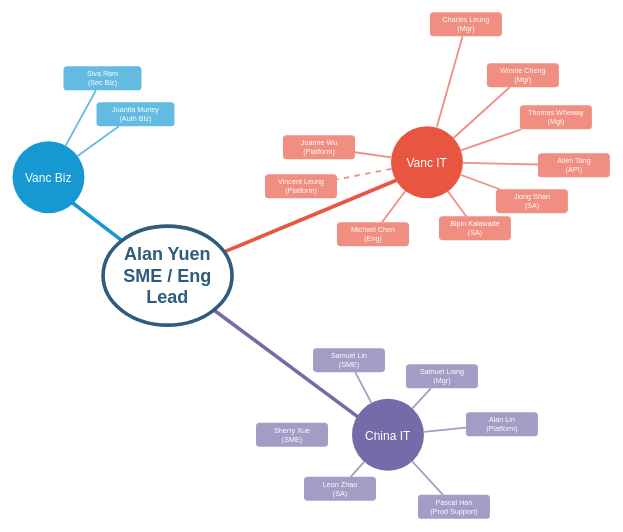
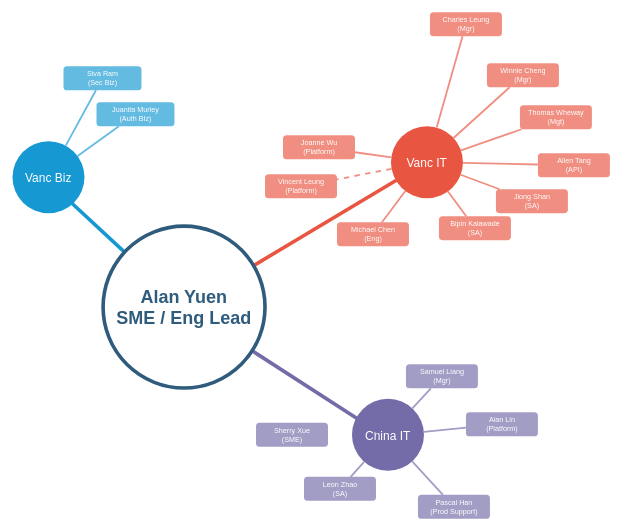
  <mxCell id="0" />
  <mxCell id="1" parent="0" />
  <mxCell id="2" value="Vanc Biz" style="ellipse;whiteSpace=wrap;html=1;shadow=0;fontFamily=Helvetica;fontSize=20;fontColor=#FFFFFF;align=center;strokeWidth=3;fillColor=#1699D3;strokeColor=none;" parent="1" vertex="1"><mxGeometry x="20" y="235" width="120" height="120" as="geometry" /></mxCell>
  <mxCell id="3" value="Vanc IT" style="ellipse;whiteSpace=wrap;html=1;shadow=0;fontFamily=Helvetica;fontSize=20;fontColor=#FFFFFF;align=center;strokeWidth=3;fillColor=#E85642;strokeColor=none;" parent="1" vertex="1"><mxGeometry x="651" y="210" width="120" height="120" as="geometry" /></mxCell>
  <mxCell id="4" value="China IT" style="ellipse;whiteSpace=wrap;html=1;shadow=0;fontFamily=Helvetica;fontSize=20;fontColor=#FFFFFF;align=center;strokeWidth=3;fillColor=#736ca8;strokeColor=none;" parent="1" vertex="1"><mxGeometry x="586" y="664.5" width="120" height="120" as="geometry" /></mxCell>
  <mxCell id="5" style="endArrow=none;strokeWidth=6;strokeColor=#1699D3;html=1;" parent="1" source="41" edge="1"><mxGeometry relative="1" as="geometry"><mxPoint x="110" y="330" as="targetPoint" /></mxGeometry></mxCell>
  <mxCell id="6" style="endArrow=none;strokeWidth=6;strokeColor=#E85642;html=1;" parent="1" source="41" edge="1"><mxGeometry relative="1" as="geometry"><mxPoint x="660" y="300" as="targetPoint" /></mxGeometry></mxCell>
  <mxCell id="7" style="endArrow=none;strokeWidth=6;strokeColor=#736ca8;html=1;" parent="1" source="41" edge="1"><mxGeometry relative="1" as="geometry"><mxPoint x="630" y="720" as="targetPoint" /></mxGeometry></mxCell>
  <mxCell id="8" value="Siva Ram&lt;br&gt;(Sec Biz)" style="rounded=1;fillColor=#64BBE2;strokeColor=none;strokeWidth=3;shadow=0;html=1;fontColor=#FFFFFF;" parent="1" vertex="1"><mxGeometry x="105" y="110" width="130" height="40" as="geometry" /></mxCell>
  <mxCell id="9" value="Juanita Murley&lt;br&gt;(Auth BIz)" style="rounded=1;fillColor=#64BBE2;strokeColor=none;strokeWidth=3;shadow=0;html=1;fontColor=#FFFFFF;" parent="1" vertex="1"><mxGeometry x="160" y="170" width="130" height="40" as="geometry" /></mxCell>
  <mxCell id="10" value="" style="edgeStyle=none;endArrow=none;strokeWidth=3;strokeColor=#64BBE2;html=1;" parent="1" source="2" target="8" edge="1"><mxGeometry x="65" y="320" width="100" height="100" as="geometry"><mxPoint x="-725" y="120" as="sourcePoint" /><mxPoint x="-625" y="20" as="targetPoint" /></mxGeometry></mxCell>
  <mxCell id="11" value="" style="edgeStyle=none;endArrow=none;strokeWidth=3;strokeColor=#64BBE2;html=1;" parent="1" source="2" target="9" edge="1"><mxGeometry x="65" y="320" width="100" height="100" as="geometry"><mxPoint x="-725" y="120" as="sourcePoint" /><mxPoint x="-625" y="20" as="targetPoint" /></mxGeometry></mxCell>
  <mxCell id="12" value="Michael Chen&lt;br&gt;(Eng)" style="rounded=1;fillColor=#f08e81;strokeColor=none;strokeWidth=3;shadow=0;html=1;fontColor=#FFFFFF;" parent="1" vertex="1"><mxGeometry x="561" y="370" width="120" height="40" as="geometry" /></mxCell>
  <mxCell id="13" value="Allen Tang&lt;br&gt;(API)" style="rounded=1;fillColor=#f08e81;strokeColor=none;strokeWidth=3;shadow=0;html=1;fontColor=#FFFFFF;" parent="1" vertex="1"><mxGeometry x="896" y="255" width="120" height="40" as="geometry" /></mxCell>
  <mxCell id="14" value="Vincent Leung&lt;br&gt;(Platform)" style="rounded=1;fillColor=#f08e81;strokeColor=none;strokeWidth=3;shadow=0;html=1;fontColor=#FFFFFF;" parent="1" vertex="1"><mxGeometry x="441" y="290" width="120" height="40" as="geometry" /></mxCell>
  <mxCell id="15" value="Joanne Wu&lt;br&gt;(Platform)" style="rounded=1;fillColor=#f08e81;strokeColor=none;strokeWidth=3;shadow=0;html=1;fontColor=#FFFFFF;" parent="1" vertex="1"><mxGeometry x="471" y="225" width="120" height="40" as="geometry" /></mxCell>
  <mxCell id="16" value="Charles Leung&lt;br&gt;(Mgr)" style="rounded=1;fillColor=#f08e81;strokeColor=none;strokeWidth=3;shadow=0;html=1;fontColor=#FFFFFF;" parent="1" vertex="1"><mxGeometry x="716" y="20" width="120" height="40" as="geometry" /></mxCell>
  <mxCell id="17" value="Winnie Cheng&lt;br&gt;(Mgr)" style="rounded=1;fillColor=#f08e81;strokeColor=none;strokeWidth=3;shadow=0;html=1;fontColor=#FFFFFF;" parent="1" vertex="1"><mxGeometry x="811" y="105" width="120" height="40" as="geometry" /></mxCell>
  <mxCell id="18" value="Thomas Wheway&lt;br&gt;(Mgt)" style="rounded=1;fillColor=#f08e81;strokeColor=none;strokeWidth=3;shadow=0;html=1;fontColor=#FFFFFF;" parent="1" vertex="1"><mxGeometry x="866" y="175" width="120" height="40" as="geometry" /></mxCell>
  <mxCell id="19" value="Bipin Kalawade&lt;br&gt;(SA)" style="rounded=1;fillColor=#f08e81;strokeColor=none;strokeWidth=3;shadow=0;html=1;fontColor=#FFFFFF;" parent="1" vertex="1"><mxGeometry x="731" y="360" width="120" height="40" as="geometry" /></mxCell>
  <mxCell id="20" value="Jiong Shan&lt;br&gt;(SA)" style="rounded=1;fillColor=#f08e81;strokeColor=none;strokeWidth=3;shadow=0;html=1;fontColor=#FFFFFF;" parent="1" vertex="1"><mxGeometry x="826" y="315" width="120" height="40" as="geometry" /></mxCell>
  <mxCell id="21" value="" style="edgeStyle=none;endArrow=none;strokeWidth=3;strokeColor=#F08E81;html=1;" parent="1" source="3" target="12" edge="1"><mxGeometry x="-229" y="260" width="100" height="100" as="geometry"><mxPoint x="-1019" y="60" as="sourcePoint" /><mxPoint x="-919" y="-40" as="targetPoint" /></mxGeometry></mxCell>
  <mxCell id="22" value="" style="edgeStyle=none;endArrow=none;strokeWidth=3;strokeColor=#F08E81;html=1;dashed=1;" parent="1" source="3" target="14" edge="1"><mxGeometry x="-229" y="260" width="100" height="100" as="geometry"><mxPoint x="-1019" y="60" as="sourcePoint" /><mxPoint x="-919" y="-40" as="targetPoint" /></mxGeometry></mxCell>
  <mxCell id="23" value="" style="edgeStyle=none;endArrow=none;strokeWidth=3;strokeColor=#F08E81;html=1;" parent="1" source="3" target="15" edge="1"><mxGeometry x="-229" y="260" width="100" height="100" as="geometry"><mxPoint x="-1019" y="60" as="sourcePoint" /><mxPoint x="-919" y="-40" as="targetPoint" /></mxGeometry></mxCell>
  <mxCell id="24" value="" style="edgeStyle=none;endArrow=none;strokeWidth=3;strokeColor=#F08E81;html=1;" parent="1" source="3" target="16" edge="1"><mxGeometry x="-229" y="260" width="100" height="100" as="geometry"><mxPoint x="-1019" y="60" as="sourcePoint" /><mxPoint x="-919" y="-40" as="targetPoint" /></mxGeometry></mxCell>
  <mxCell id="25" value="" style="edgeStyle=none;endArrow=none;strokeWidth=3;strokeColor=#F08E81;html=1;" parent="1" source="3" target="17" edge="1"><mxGeometry x="-229" y="260" width="100" height="100" as="geometry"><mxPoint x="-1019" y="60" as="sourcePoint" /><mxPoint x="-919" y="-40" as="targetPoint" /></mxGeometry></mxCell>
  <mxCell id="26" value="" style="edgeStyle=none;endArrow=none;strokeWidth=3;strokeColor=#F08E81;html=1;" parent="1" source="3" target="18" edge="1"><mxGeometry x="-229" y="260" width="100" height="100" as="geometry"><mxPoint x="-1019" y="60" as="sourcePoint" /><mxPoint x="-919" y="-40" as="targetPoint" /></mxGeometry></mxCell>
  <mxCell id="27" value="" style="edgeStyle=none;endArrow=none;strokeWidth=3;strokeColor=#F08E81;html=1;" parent="1" source="3" target="13" edge="1"><mxGeometry x="-229" y="260" width="100" height="100" as="geometry"><mxPoint x="-1019" y="60" as="sourcePoint" /><mxPoint x="-919" y="-40" as="targetPoint" /></mxGeometry></mxCell>
  <mxCell id="28" value="" style="edgeStyle=none;endArrow=none;strokeWidth=3;strokeColor=#F08E81;html=1;" parent="1" source="3" target="20" edge="1"><mxGeometry x="-229" y="260" width="100" height="100" as="geometry"><mxPoint x="-1019" y="60" as="sourcePoint" /><mxPoint x="-919" y="-40" as="targetPoint" /></mxGeometry></mxCell>
  <mxCell id="29" value="" style="edgeStyle=none;endArrow=none;strokeWidth=3;strokeColor=#F08E81;html=1;" parent="1" source="3" target="19" edge="1"><mxGeometry x="-229" y="260" width="100" height="100" as="geometry"><mxPoint x="-1019" y="60" as="sourcePoint" /><mxPoint x="-919" y="-40" as="targetPoint" /></mxGeometry></mxCell>
- <mxCell id="30" value="Samuel Lin&lt;br&gt;(SME)" style="rounded=1;fillColor=#a29dc5;strokeColor=none;strokeWidth=3;shadow=0;html=1;fontColor=#FFFFFF;" parent="1" vertex="1"><mxGeometry x="521" y="580" width="120" height="40" as="geometry" /></mxCell>
  <mxCell id="31" value="Leon Zhao&lt;br&gt;(SA)" style="rounded=1;fillColor=#a29dc5;strokeColor=none;strokeWidth=3;shadow=0;html=1;fontColor=#FFFFFF;" parent="1" vertex="1"><mxGeometry x="506" y="794.5" width="120" height="40" as="geometry" /></mxCell>
  <mxCell id="32" value="Samuel Liang&lt;br&gt;(Mgr)" style="rounded=1;fillColor=#a29dc5;strokeColor=none;strokeWidth=3;shadow=0;html=1;fontColor=#FFFFFF;" parent="1" vertex="1"><mxGeometry x="676" y="607" width="120" height="40" as="geometry" /></mxCell>
  <mxCell id="33" value="Alan Lin&lt;br&gt;(Platform)" style="rounded=1;fillColor=#a29dc5;strokeColor=none;strokeWidth=3;shadow=0;html=1;fontColor=#FFFFFF;" parent="1" vertex="1"><mxGeometry x="776" y="687" width="120" height="40" as="geometry" /></mxCell>
  <mxCell id="34" value="Pascal Han&lt;br&gt;(Prod Support)" style="rounded=1;fillColor=#a29dc5;strokeColor=none;strokeWidth=3;shadow=0;html=1;fontColor=#FFFFFF;" parent="1" vertex="1"><mxGeometry x="696" y="824.5" width="120" height="40" as="geometry" /></mxCell>
  <mxCell id="35" value="Sherry Xue&lt;br&gt;(SME)" style="rounded=1;fillColor=#a29dc5;strokeColor=none;strokeWidth=3;shadow=0;html=1;fontColor=#FFFFFF;" parent="1" vertex="1"><mxGeometry x="426" y="704.5" width="120" height="40" as="geometry" /></mxCell>
  <mxCell id="36" value="" style="edgeStyle=none;endArrow=none;strokeWidth=3;strokeColor=#A29DC5;html=1;" parent="1" source="4" target="33" edge="1"><mxGeometry x="-84" y="-310.5" width="100" height="100" as="geometry"><mxPoint x="-874" y="-510.5" as="sourcePoint" /><mxPoint x="-774" y="-610.5" as="targetPoint" /></mxGeometry></mxCell>
  <mxCell id="37" value="" style="edgeStyle=none;endArrow=none;strokeWidth=3;strokeColor=#A29DC5;html=1;" parent="1" source="4" target="34" edge="1"><mxGeometry x="-84" y="-310.5" width="100" height="100" as="geometry"><mxPoint x="-874" y="-510.5" as="sourcePoint" /><mxPoint x="-774" y="-610.5" as="targetPoint" /></mxGeometry></mxCell>
  <mxCell id="38" value="" style="edgeStyle=none;endArrow=none;strokeWidth=3;strokeColor=#A29DC5;html=1;" parent="1" source="4" target="31" edge="1"><mxGeometry x="-84" y="-310.5" width="100" height="100" as="geometry"><mxPoint x="-874" y="-510.5" as="sourcePoint" /><mxPoint x="-774" y="-610.5" as="targetPoint" /></mxGeometry></mxCell>
- <mxCell id="39" value="" style="edgeStyle=none;endArrow=none;strokeWidth=3;strokeColor=#A29DC5;html=1;" parent="1" source="4" target="30" edge="1"><mxGeometry x="-84" y="-310.5" width="100" height="100" as="geometry"><mxPoint x="-874" y="-510.5" as="sourcePoint" /><mxPoint x="-774" y="-610.5" as="targetPoint" /></mxGeometry></mxCell>
  <mxCell id="40" style="edgeStyle=orthogonalEdgeStyle;rounded=0;html=1;exitX=0.75;exitY=0;entryX=0.75;entryY=0;startArrow=none;startFill=0;endArrow=block;endFill=1;jettySize=auto;orthogonalLoop=1;strokeColor=#12aab5;strokeWidth=6;fontSize=20;fontColor=#2F5B7C;" parent="1" source="15" target="15" edge="1"><mxGeometry relative="1" as="geometry" /></mxCell>
- <mxCell id="41" value="Alan Yuen&lt;br&gt;SME / Eng Lead" style="ellipse;whiteSpace=wrap;html=1;shadow=0;fontFamily=Helvetica;fontSize=30;fontColor=#2F5B7C;align=center;strokeColor=#2F5B7C;strokeWidth=6;fillColor=#FFFFFF;fontStyle=1;gradientColor=none;" parent="1" vertex="1"><mxGeometry x="171" y="376.5" width="215" height="165" as="geometry" /></mxCell>
+ <mxCell id="41" value="Alan Yuen&lt;br&gt;SME / Eng Lead" style="ellipse;whiteSpace=wrap;html=1;shadow=0;fontFamily=Helvetica;fontSize=30;fontColor=#2F5B7C;align=center;strokeColor=#2F5B7C;strokeWidth=6;fillColor=#FFFFFF;fontStyle=1;gradientColor=none;" parent="1" vertex="1"><mxGeometry x="171" y="376.5" width="270" height="270" as="geometry" /></mxCell>
  <mxCell id="42" value="" style="edgeStyle=none;endArrow=none;strokeWidth=3;strokeColor=#A29DC5;html=1;" parent="1" source="4" target="32" edge="1"><mxGeometry x="-1509" y="-615.5" width="100" height="100" as="geometry"><mxPoint x="-2299" y="-815.5" as="sourcePoint" /><mxPoint x="-2199" y="-915.5" as="targetPoint" /></mxGeometry></mxCell>
